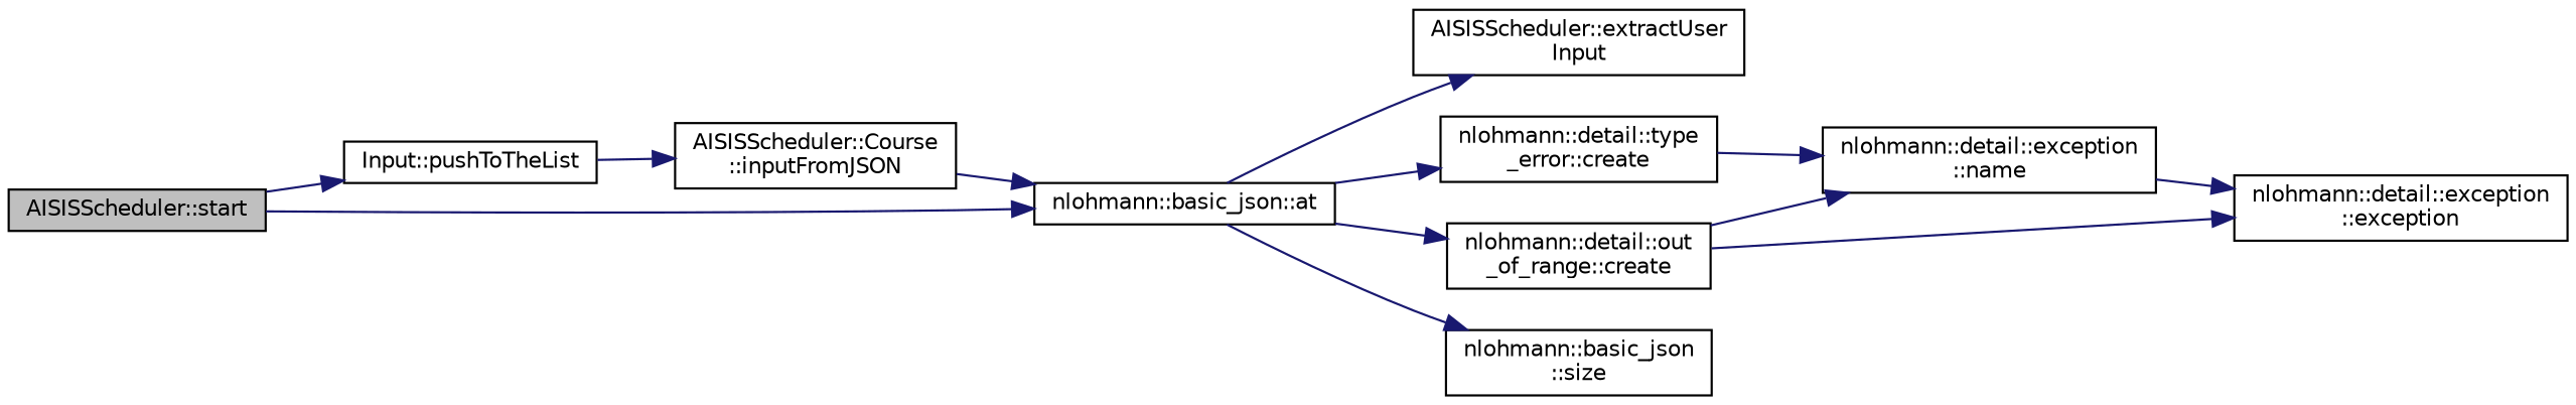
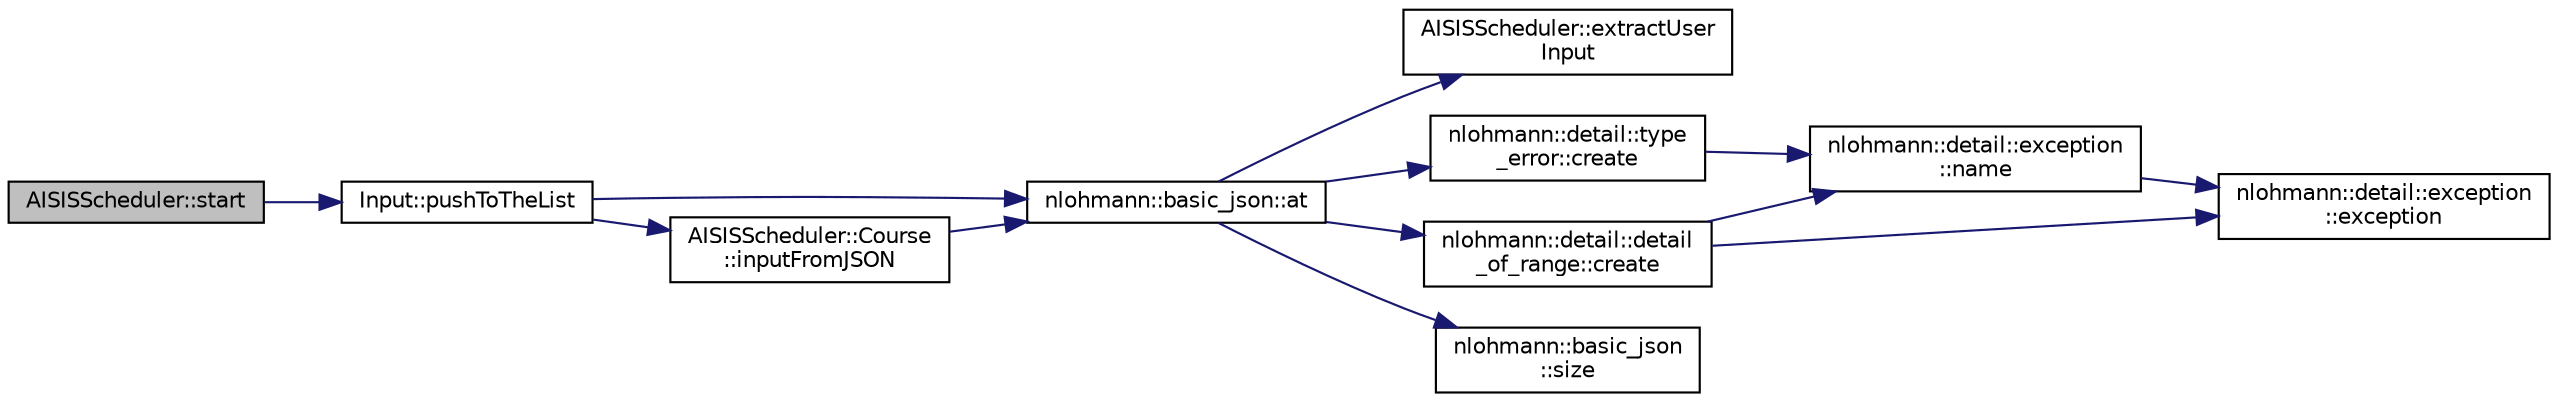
  digraph {
    rankdir=LR
    node [color=black fillcolor=white fontname=Helvetica fontsize=10 shape=record style=filled]
    edge [color=midnightblue fontname=Helvetica fontsize=10 labelfontname=Helvetica labelfontsize=10 style=solid]
    n1 [fillcolor=grey75 fontcolor=black height=0.2 label="AISISScheduler::start" width=0.4]
    n2 [height=0.2 label="Input::pushToTheList" width=0.4]
    n3 [height=0.2 label="AISISScheduler::extractUser\lInput" width=0.4]
    n4 [height=0.2 label="nlohmann::basic_json::at" width=0.4]
    n5 [height=0.2 label="AISISScheduler::Course\l::inputFromJSON" width=0.4]
-   n6 [height=0.2 label="nlohmann::detail::out\l_of_range::create" width=0.4]
+   n6 [height=0.2 label="nlohmann::detail::detail\l_of_range::create" width=0.4]
    n7 [height=0.2 label="nlohmann::detail::type\l_error::create" width=0.4]
    n8 [height=0.2 label="nlohmann::basic_json\l::size" width=0.4]
    n9 [height=0.2 label="nlohmann::detail::exception\l::name" width=0.4]
    n10 [height=0.2 label="nlohmann::detail::exception\l::exception" width=0.4]
    n1 -> n2
-   n1 -> n4
+   n2 -> n4
    n2 -> n5
    n4 -> n3
    n4 -> n6
    n4 -> n7
    n4 -> n8
    n5 -> n4
    n6 -> n9
    n6 -> n10
    n7 -> n9
    n9 -> n10
  }
